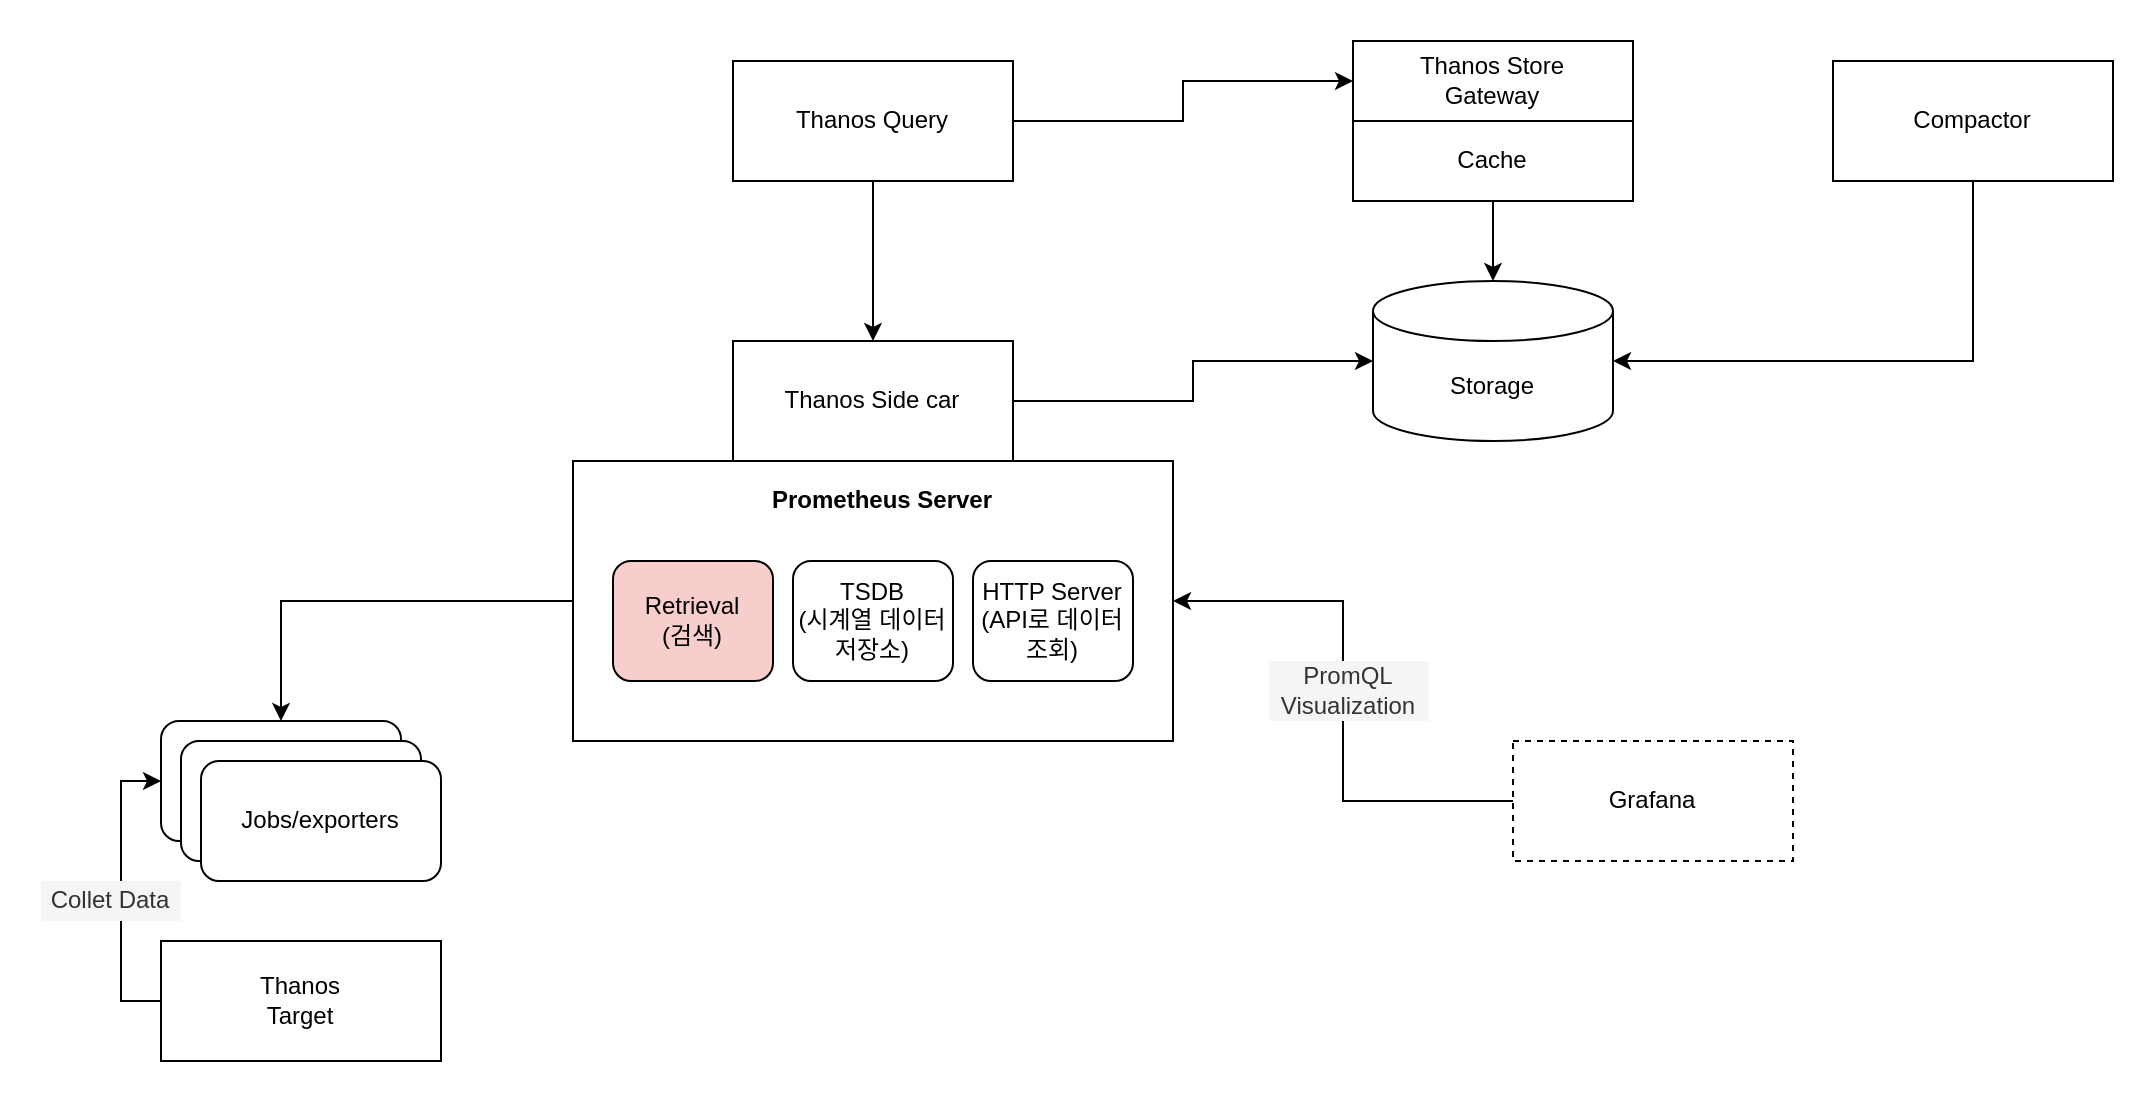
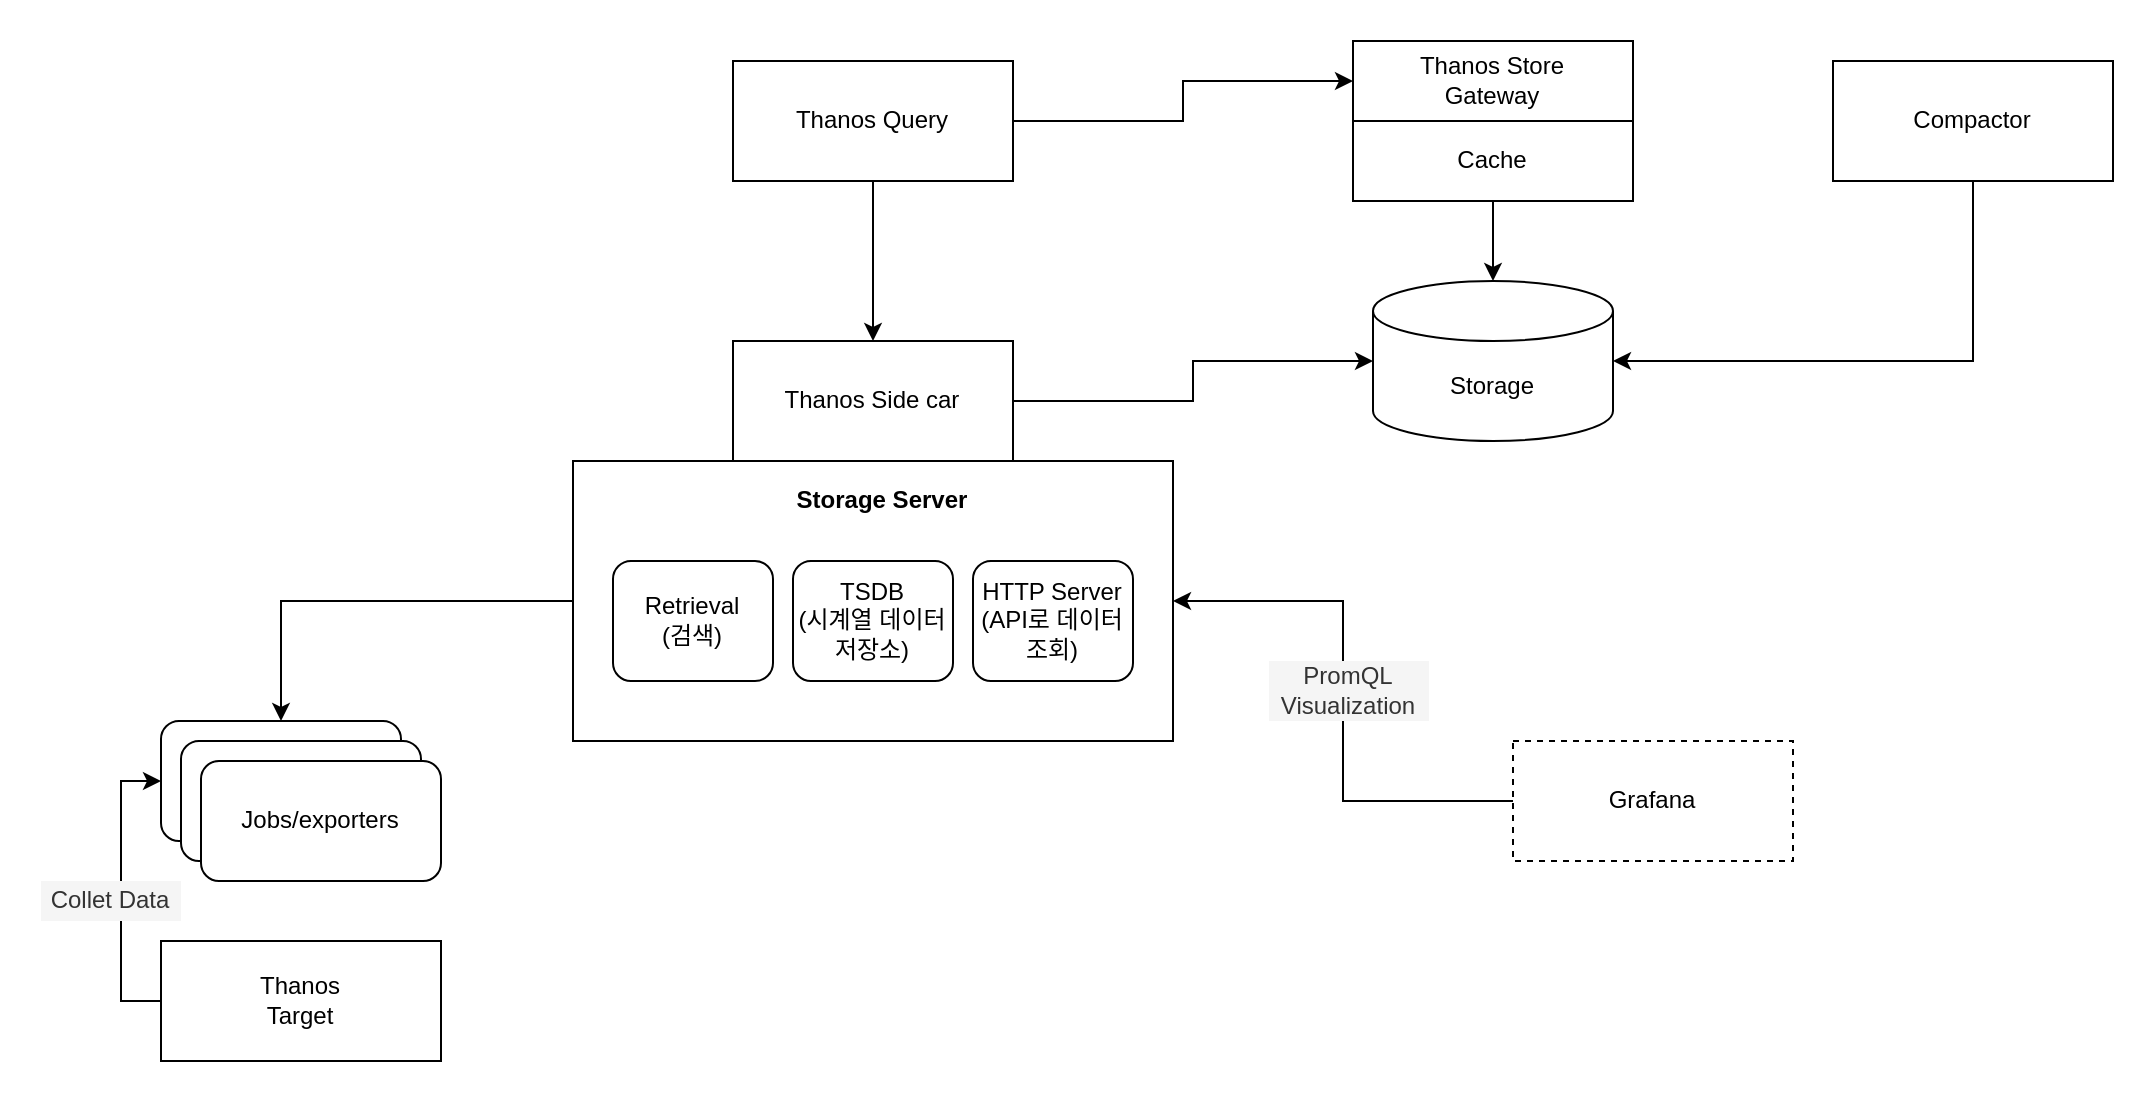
  <mxCell id="0" />
  <mxCell id="1" parent="0" />
  <mxCell id="2" style="edgeStyle=orthogonalEdgeStyle;rounded=0;orthogonalLoop=1;jettySize=auto;html=1;exitX=0;exitY=0.5;exitDx=0;exitDy=0;entryX=0;entryY=0.5;entryDx=0;entryDy=0;" edge="1" parent="1" source="3" target="4"><mxGeometry relative="1" as="geometry" /></mxCell>
  <mxCell id="3" value="Thanos&lt;br&gt;Target" style="rounded=0;whiteSpace=wrap;html=1;" vertex="1" parent="1"><mxGeometry x="80" y="470" width="140" height="60" as="geometry" /></mxCell>
  <mxCell id="4" value="Jobs/exporters" style="rounded=1;whiteSpace=wrap;html=1;" vertex="1" parent="1"><mxGeometry x="80" y="360" width="120" height="60" as="geometry" /></mxCell>
  <mxCell id="5" value="Jobs/exporters" style="rounded=1;whiteSpace=wrap;html=1;" vertex="1" parent="1"><mxGeometry x="90" y="370" width="120" height="60" as="geometry" /></mxCell>
  <mxCell id="6" value="Jobs/exporters" style="rounded=1;whiteSpace=wrap;html=1;" vertex="1" parent="1"><mxGeometry x="100" y="380" width="120" height="60" as="geometry" /></mxCell>
  <mxCell id="7" value="Collet Data" style="text;html=1;align=center;verticalAlign=middle;whiteSpace=wrap;rounded=0;fillColor=#f5f5f5;fontColor=#333333;" vertex="1" parent="1"><mxGeometry x="20" y="440" width="70" height="20" as="geometry" /></mxCell>
  <mxCell id="8" style="edgeStyle=orthogonalEdgeStyle;rounded=0;orthogonalLoop=1;jettySize=auto;html=1;exitX=0;exitY=0.5;exitDx=0;exitDy=0;entryX=0.5;entryY=0;entryDx=0;entryDy=0;" edge="1" parent="1" source="9" target="4"><mxGeometry relative="1" as="geometry" /></mxCell>
  <mxCell id="9" value="" style="rounded=0;whiteSpace=wrap;html=1;" vertex="1" parent="1"><mxGeometry x="286" y="230" width="300" height="140" as="geometry" /></mxCell>
- <mxCell id="10" value="Retrieval&lt;br&gt;(검색)" style="rounded=1;whiteSpace=wrap;html=1;fillColor=#f8cecc;" vertex="1" parent="1"><mxGeometry x="306" y="280" width="80" height="60" as="geometry" /></mxCell>
+ <mxCell id="10" value="Retrieval&lt;br&gt;(검색)" style="rounded=1;whiteSpace=wrap;html=1;" vertex="1" parent="1"><mxGeometry x="306" y="280" width="80" height="60" as="geometry" /></mxCell>
  <mxCell id="11" value="TSDB&lt;br&gt;(시계열 데이터 저장소)" style="rounded=1;whiteSpace=wrap;html=1;" vertex="1" parent="1"><mxGeometry x="396" y="280" width="80" height="60" as="geometry" /></mxCell>
  <mxCell id="12" value="HTTP Server&lt;br&gt;(API로 데이터 조회)" style="rounded=1;whiteSpace=wrap;html=1;" vertex="1" parent="1"><mxGeometry x="486" y="280" width="80" height="60" as="geometry" /></mxCell>
- <mxCell id="13" value="Prometheus Server" style="text;html=1;strokeColor=none;fillColor=none;align=center;verticalAlign=middle;whiteSpace=wrap;rounded=0;fontStyle=1" vertex="1" parent="1"><mxGeometry x="366" y="240" width="150" height="20" as="geometry" /></mxCell>
+ <mxCell id="13" value="Storage Server" style="text;html=1;strokeColor=none;fillColor=none;align=center;verticalAlign=middle;whiteSpace=wrap;rounded=0;fontStyle=1" vertex="1" parent="1"><mxGeometry x="366" y="240" width="150" height="20" as="geometry" /></mxCell>
  <mxCell id="14" style="edgeStyle=orthogonalEdgeStyle;rounded=0;orthogonalLoop=1;jettySize=auto;html=1;exitX=0;exitY=0.5;exitDx=0;exitDy=0;" edge="1" parent="1" source="15" target="9"><mxGeometry relative="1" as="geometry" /></mxCell>
  <mxCell id="15" value="Grafana" style="rounded=0;whiteSpace=wrap;html=1;dashed=1;" vertex="1" parent="1"><mxGeometry x="756" y="370" width="140" height="60" as="geometry" /></mxCell>
  <mxCell id="16" value="PromQL&lt;br&gt;Visualization" style="text;html=1;align=center;verticalAlign=middle;whiteSpace=wrap;rounded=0;fillColor=#f5f5f5;fontColor=#333333;" vertex="1" parent="1"><mxGeometry x="634" y="330" width="80" height="30" as="geometry" /></mxCell>
  <mxCell id="17" style="edgeStyle=orthogonalEdgeStyle;rounded=0;orthogonalLoop=1;jettySize=auto;html=1;exitX=1;exitY=0.5;exitDx=0;exitDy=0;entryX=0;entryY=0.5;entryDx=0;entryDy=0;entryPerimeter=0;" edge="1" parent="1" source="18" target="25"><mxGeometry relative="1" as="geometry" /></mxCell>
  <mxCell id="18" value="Thanos Side car" style="rounded=0;whiteSpace=wrap;html=1;" vertex="1" parent="1"><mxGeometry x="366" y="170" width="140" height="60" as="geometry" /></mxCell>
  <mxCell id="19" style="edgeStyle=orthogonalEdgeStyle;rounded=0;orthogonalLoop=1;jettySize=auto;html=1;exitX=0.5;exitY=1;exitDx=0;exitDy=0;" edge="1" parent="1" source="21" target="18"><mxGeometry relative="1" as="geometry" /></mxCell>
  <mxCell id="20" style="edgeStyle=orthogonalEdgeStyle;rounded=0;orthogonalLoop=1;jettySize=auto;html=1;exitX=1;exitY=0.5;exitDx=0;exitDy=0;" edge="1" parent="1" source="21" target="22"><mxGeometry relative="1" as="geometry"><mxPoint x="576" y="100" as="targetPoint" /></mxGeometry></mxCell>
  <mxCell id="21" value="Thanos Query" style="rounded=0;whiteSpace=wrap;html=1;" vertex="1" parent="1"><mxGeometry x="366" y="30" width="140" height="60" as="geometry" /></mxCell>
  <mxCell id="22" value="Thanos Store&lt;br&gt;Gateway" style="rounded=0;whiteSpace=wrap;html=1;" vertex="1" parent="1"><mxGeometry x="676" y="20" width="140" height="40" as="geometry" /></mxCell>
  <mxCell id="23" style="edgeStyle=orthogonalEdgeStyle;rounded=0;orthogonalLoop=1;jettySize=auto;html=1;exitX=0.5;exitY=1;exitDx=0;exitDy=0;" edge="1" parent="1" source="24" target="25"><mxGeometry relative="1" as="geometry" /></mxCell>
  <mxCell id="24" value="Cache" style="rounded=0;whiteSpace=wrap;html=1;" vertex="1" parent="1"><mxGeometry x="676" y="60" width="140" height="40" as="geometry" /></mxCell>
  <mxCell id="25" value="Storage" style="shape=cylinder3;whiteSpace=wrap;html=1;boundedLbl=1;backgroundOutline=1;size=15;" vertex="1" parent="1"><mxGeometry x="686" y="140" width="120" height="80" as="geometry" /></mxCell>
  <mxCell id="26" style="edgeStyle=orthogonalEdgeStyle;rounded=0;orthogonalLoop=1;jettySize=auto;html=1;exitX=0.5;exitY=1;exitDx=0;exitDy=0;entryX=1;entryY=0.5;entryDx=0;entryDy=0;entryPerimeter=0;" edge="1" parent="1" source="27" target="25"><mxGeometry relative="1" as="geometry" /></mxCell>
  <mxCell id="27" value="Compactor" style="rounded=0;whiteSpace=wrap;html=1;" vertex="1" parent="1"><mxGeometry x="916" y="30" width="140" height="60" as="geometry" /></mxCell>
